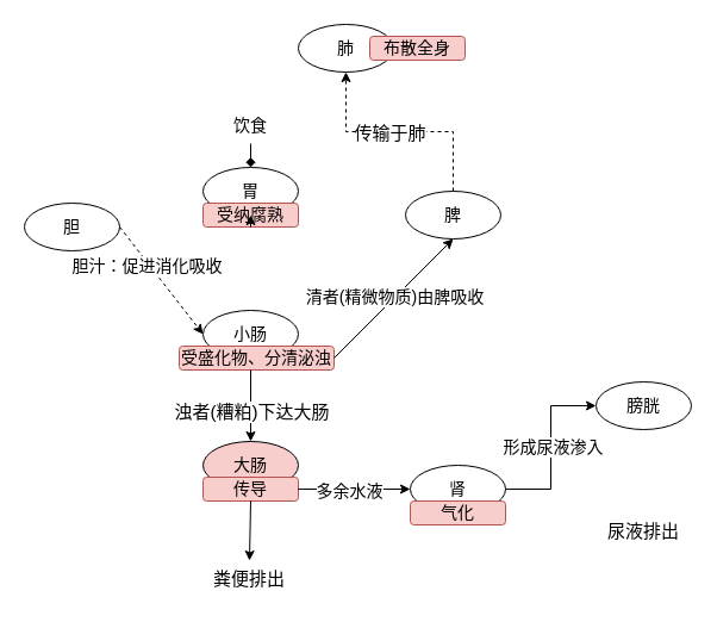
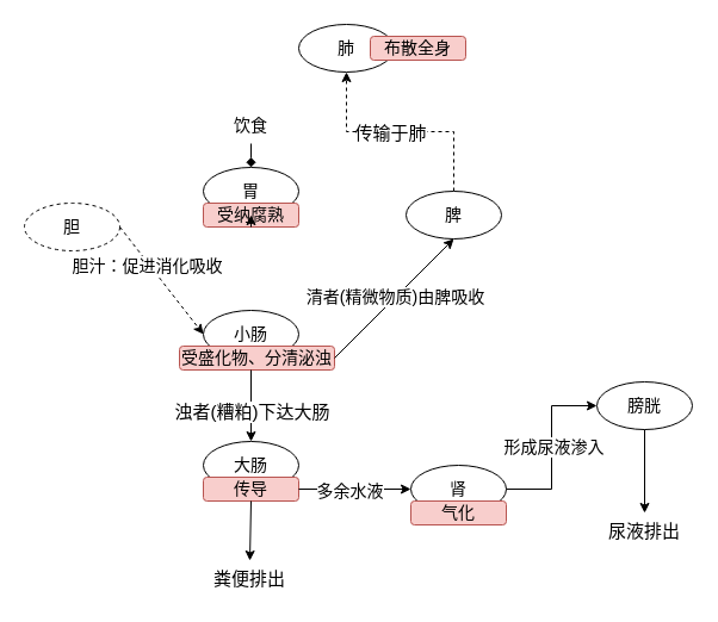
  <mxCell id="0" />
  <mxCell id="1" parent="0" />
  <mxCell id="2" style="edgeStyle=orthogonalEdgeStyle;rounded=0;orthogonalLoop=1;jettySize=auto;html=1;exitX=0.5;exitY=0;exitDx=0;exitDy=0;entryX=0.5;entryY=1;entryDx=0;entryDy=0;dashed=1;" edge="1" parent="1" source="4" target="18"><mxGeometry relative="1" as="geometry"><mxPoint x="290" y="70" as="targetPoint" /></mxGeometry></mxCell>
  <mxCell id="3" value="传输于肺" style="edgeLabel;html=1;align=center;verticalAlign=middle;resizable=0;points=[];fontSize=15;" vertex="1" connectable="0" parent="2"><mxGeometry x="0.093" relative="1" as="geometry"><mxPoint as="offset" /></mxGeometry></mxCell>
  <mxCell id="4" value="脾" style="ellipse;whiteSpace=wrap;html=1;fontSize=14;" vertex="1" parent="1"><mxGeometry x="340" y="160" width="80" height="40" as="geometry" /></mxCell>
  <mxCell id="5" value="" style="endArrow=diamond;html=1;rounded=0;entryX=0.5;entryY=0;entryDx=0;entryDy=0;" edge="1" parent="1" source="7" target="9"><mxGeometry width="50" height="50" relative="1" as="geometry"><mxPoint x="210" y="90" as="sourcePoint" /><mxPoint x="170" y="80" as="targetPoint" /></mxGeometry></mxCell>
  <mxCell id="6" value="" style="endArrow=classic;html=1;rounded=0;entryX=0.5;entryY=0;entryDx=0;entryDy=0;" edge="1" parent="1" target="7"><mxGeometry width="50" height="50" relative="1" as="geometry"><mxPoint x="210" y="90" as="sourcePoint" /><mxPoint x="210" y="160" as="targetPoint" /></mxGeometry></mxCell>
  <mxCell id="7" value="饮食" style="text;html=1;align=center;verticalAlign=middle;whiteSpace=wrap;rounded=0;fontSize=14;" vertex="1" parent="1"><mxGeometry x="180" y="90" width="60" height="30" as="geometry" /></mxCell>
  <mxCell id="8" value="" style="group" vertex="1" connectable="0" parent="1"><mxGeometry x="170" y="140" width="80" height="50" as="geometry" /></mxCell>
  <mxCell id="9" value="胃" style="ellipse;whiteSpace=wrap;html=1;fontSize=14;" vertex="1" parent="8"><mxGeometry width="80" height="40" as="geometry" /></mxCell>
  <mxCell id="10" value="受纳腐熟" style="rounded=1;whiteSpace=wrap;html=1;fontSize=14;fillColor=#f8cecc;strokeColor=#b85450;" vertex="1" parent="8"><mxGeometry y="30" width="80" height="20" as="geometry" /></mxCell>
  <mxCell id="11" value="" style="group" vertex="1" connectable="0" parent="1"><mxGeometry x="170" y="260" width="130" height="50" as="geometry" /></mxCell>
  <mxCell id="12" value="小肠" style="ellipse;whiteSpace=wrap;html=1;fontSize=14;" vertex="1" parent="11"><mxGeometry width="80" height="40" as="geometry" /></mxCell>
  <mxCell id="13" value="受盛化物、分清泌浊" style="rounded=1;whiteSpace=wrap;html=1;fontSize=14;fillColor=#f8cecc;strokeColor=#b85450;" vertex="1" parent="11"><mxGeometry x="-20" y="30" width="130" height="20" as="geometry" /></mxCell>
  <mxCell id="14" value="" style="endArrow=classic;html=1;rounded=0;exitX=0.5;exitY=1;exitDx=0;exitDy=0;" edge="1" parent="1" source="10" target="9"><mxGeometry width="50" height="50" relative="1" as="geometry"><mxPoint x="-20" y="340" as="sourcePoint" /><mxPoint x="30" y="290" as="targetPoint" /></mxGeometry></mxCell>
  <mxCell id="15" value="" style="endArrow=classic;html=1;rounded=0;entryX=0.5;entryY=1;entryDx=0;entryDy=0;" edge="1" parent="1" target="4"><mxGeometry width="50" height="50" relative="1" as="geometry"><mxPoint x="280" y="300" as="sourcePoint" /><mxPoint x="330" y="250" as="targetPoint" /></mxGeometry></mxCell>
  <mxCell id="16" value="&lt;font style=&quot;font-size: 14px;&quot;&gt;清者(精微物质)由脾吸收&lt;/font&gt;" style="edgeLabel;html=1;align=center;verticalAlign=middle;resizable=0;points=[];" vertex="1" connectable="0" parent="15"><mxGeometry x="0.022" y="1" relative="1" as="geometry"><mxPoint as="offset" /></mxGeometry></mxCell>
  <mxCell id="17" value="" style="group" vertex="1" connectable="0" parent="1"><mxGeometry x="250" y="20" width="80" height="50" as="geometry" /></mxCell>
  <mxCell id="18" value="肺" style="ellipse;whiteSpace=wrap;html=1;fontSize=14;" vertex="1" parent="17"><mxGeometry width="80" height="40" as="geometry" /></mxCell>
  <mxCell id="19" value="布散全身" style="rounded=1;whiteSpace=wrap;html=1;fontSize=14;fillColor=#f8cecc;strokeColor=#b85450;" vertex="1" parent="1"><mxGeometry x="310" y="30" width="80" height="20" as="geometry" /></mxCell>
  <mxCell id="20" value="" style="group" vertex="1" connectable="0" parent="1"><mxGeometry x="170" y="370" width="130" height="50" as="geometry" /></mxCell>
- <mxCell id="21" value="大肠" style="ellipse;whiteSpace=wrap;html=1;fontSize=14;fillColor=#f8cecc;" vertex="1" parent="20"><mxGeometry width="80" height="40" as="geometry" /></mxCell>
+ <mxCell id="21" value="大肠" style="ellipse;whiteSpace=wrap;html=1;fontSize=14;" vertex="1" parent="20"><mxGeometry width="80" height="40" as="geometry" /></mxCell>
  <mxCell id="22" value="传导" style="rounded=1;whiteSpace=wrap;html=1;fontSize=14;fillColor=#f8cecc;strokeColor=#b85450;" vertex="1" parent="20"><mxGeometry y="30" width="80" height="20" as="geometry" /></mxCell>
  <mxCell id="23" value="" style="endArrow=classic;html=1;rounded=0;entryX=0.5;entryY=0;entryDx=0;entryDy=0;" edge="1" parent="1" target="21"><mxGeometry width="50" height="50" relative="1" as="geometry"><mxPoint x="210" y="310" as="sourcePoint" /><mxPoint x="70" y="390" as="targetPoint" /></mxGeometry></mxCell>
  <mxCell id="24" value="浊者(糟粕)下达大肠" style="edgeLabel;html=1;align=center;verticalAlign=middle;resizable=0;points=[];fontSize=15;" vertex="1" connectable="0" parent="23"><mxGeometry x="-0.264" y="1" relative="1" as="geometry"><mxPoint x="-1" y="12" as="offset" /></mxGeometry></mxCell>
  <mxCell id="25" value="" style="endArrow=classic;html=1;rounded=0;entryX=0.5;entryY=0;entryDx=0;entryDy=0;" edge="1" parent="1" target="26"><mxGeometry width="50" height="50" relative="1" as="geometry"><mxPoint x="210" y="420" as="sourcePoint" /><mxPoint x="210" y="480" as="targetPoint" /></mxGeometry></mxCell>
  <mxCell id="26" value="粪便排出" style="text;html=1;align=center;verticalAlign=middle;whiteSpace=wrap;rounded=0;fontSize=15;" vertex="1" parent="1"><mxGeometry x="174" y="470" width="70" height="30" as="geometry" /></mxCell>
  <mxCell id="27" value="" style="group" vertex="1" connectable="0" parent="1"><mxGeometry x="344" y="390" width="80" height="50" as="geometry" /></mxCell>
  <mxCell id="28" value="肾" style="ellipse;whiteSpace=wrap;html=1;fontSize=14;" vertex="1" parent="27"><mxGeometry width="80" height="40" as="geometry" /></mxCell>
  <mxCell id="29" value="气化" style="rounded=1;whiteSpace=wrap;html=1;fontSize=14;fillColor=#f8cecc;strokeColor=#b85450;" vertex="1" parent="27"><mxGeometry y="30" width="80" height="20" as="geometry" /></mxCell>
  <mxCell id="30" style="edgeStyle=orthogonalEdgeStyle;rounded=0;orthogonalLoop=1;jettySize=auto;html=1;exitX=1;exitY=0.5;exitDx=0;exitDy=0;entryX=0;entryY=0.5;entryDx=0;entryDy=0;" edge="1" parent="1" source="22" target="28"><mxGeometry relative="1" as="geometry" /></mxCell>
  <mxCell id="31" value="多余水液" style="edgeLabel;html=1;align=center;verticalAlign=middle;resizable=0;points=[];fontSize=14;" vertex="1" connectable="0" parent="30"><mxGeometry x="-0.117" y="-1" relative="1" as="geometry"><mxPoint as="offset" /></mxGeometry></mxCell>
  <mxCell id="32" value="" style="group" vertex="1" connectable="0" parent="1"><mxGeometry x="500" y="320" width="80" height="50" as="geometry" /></mxCell>
  <mxCell id="33" value="膀胱" style="ellipse;whiteSpace=wrap;html=1;fontSize=14;" vertex="1" parent="32"><mxGeometry width="80" height="40" as="geometry" /></mxCell>
  <mxCell id="34" style="edgeStyle=orthogonalEdgeStyle;rounded=0;orthogonalLoop=1;jettySize=auto;html=1;exitX=1;exitY=0.5;exitDx=0;exitDy=0;entryX=0;entryY=0.5;entryDx=0;entryDy=0;" edge="1" parent="1" source="28" target="33"><mxGeometry relative="1" as="geometry" /></mxCell>
  <mxCell id="35" value="形成尿液渗入" style="edgeLabel;html=1;align=center;verticalAlign=middle;resizable=0;points=[];fontSize=14;" vertex="1" connectable="0" parent="34"><mxGeometry x="0.013" y="-1" relative="1" as="geometry"><mxPoint as="offset" /></mxGeometry></mxCell>
+ <mxCell id="36" value="" style="endArrow=classic;html=1;rounded=0;exitX=0.5;exitY=1;exitDx=0;exitDy=0;entryX=0.5;entryY=0;entryDx=0;entryDy=0;" edge="1" parent="1" source="33" target="37"><mxGeometry width="50" height="50" relative="1" as="geometry"><mxPoint x="580" y="410" as="sourcePoint" /><mxPoint x="540" y="430" as="targetPoint" /></mxGeometry></mxCell>
  <mxCell id="37" value="尿液排出" style="text;html=1;align=center;verticalAlign=middle;whiteSpace=wrap;rounded=0;fontSize=15;" vertex="1" parent="1"><mxGeometry x="505" y="430" width="70" height="30" as="geometry" /></mxCell>
- <mxCell id="38" value="胆" style="ellipse;whiteSpace=wrap;html=1;fontSize=14;" vertex="1" parent="1"><mxGeometry x="20" y="170" width="80" height="40" as="geometry" /></mxCell>
+ <mxCell id="38" value="胆" style="ellipse;whiteSpace=wrap;html=1;fontSize=14;dashed=1;" vertex="1" parent="1"><mxGeometry x="20" y="170" width="80" height="40" as="geometry" /></mxCell>
  <mxCell id="39" value="" style="endArrow=classic;html=1;rounded=0;exitX=1;exitY=0.5;exitDx=0;exitDy=0;entryX=0;entryY=0.5;entryDx=0;entryDy=0;dashed=1;" edge="1" parent="1" source="38" target="12"><mxGeometry width="50" height="50" relative="1" as="geometry"><mxPoint x="310" y="320" as="sourcePoint" /><mxPoint x="360" y="270" as="targetPoint" /></mxGeometry></mxCell>
  <mxCell id="40" value="胆汁：促进消化吸收" style="edgeLabel;html=1;align=center;verticalAlign=middle;resizable=0;points=[];fontSize=14;" vertex="1" connectable="0" parent="39"><mxGeometry x="-0.313" y="-2" relative="1" as="geometry"><mxPoint as="offset" /></mxGeometry></mxCell>
